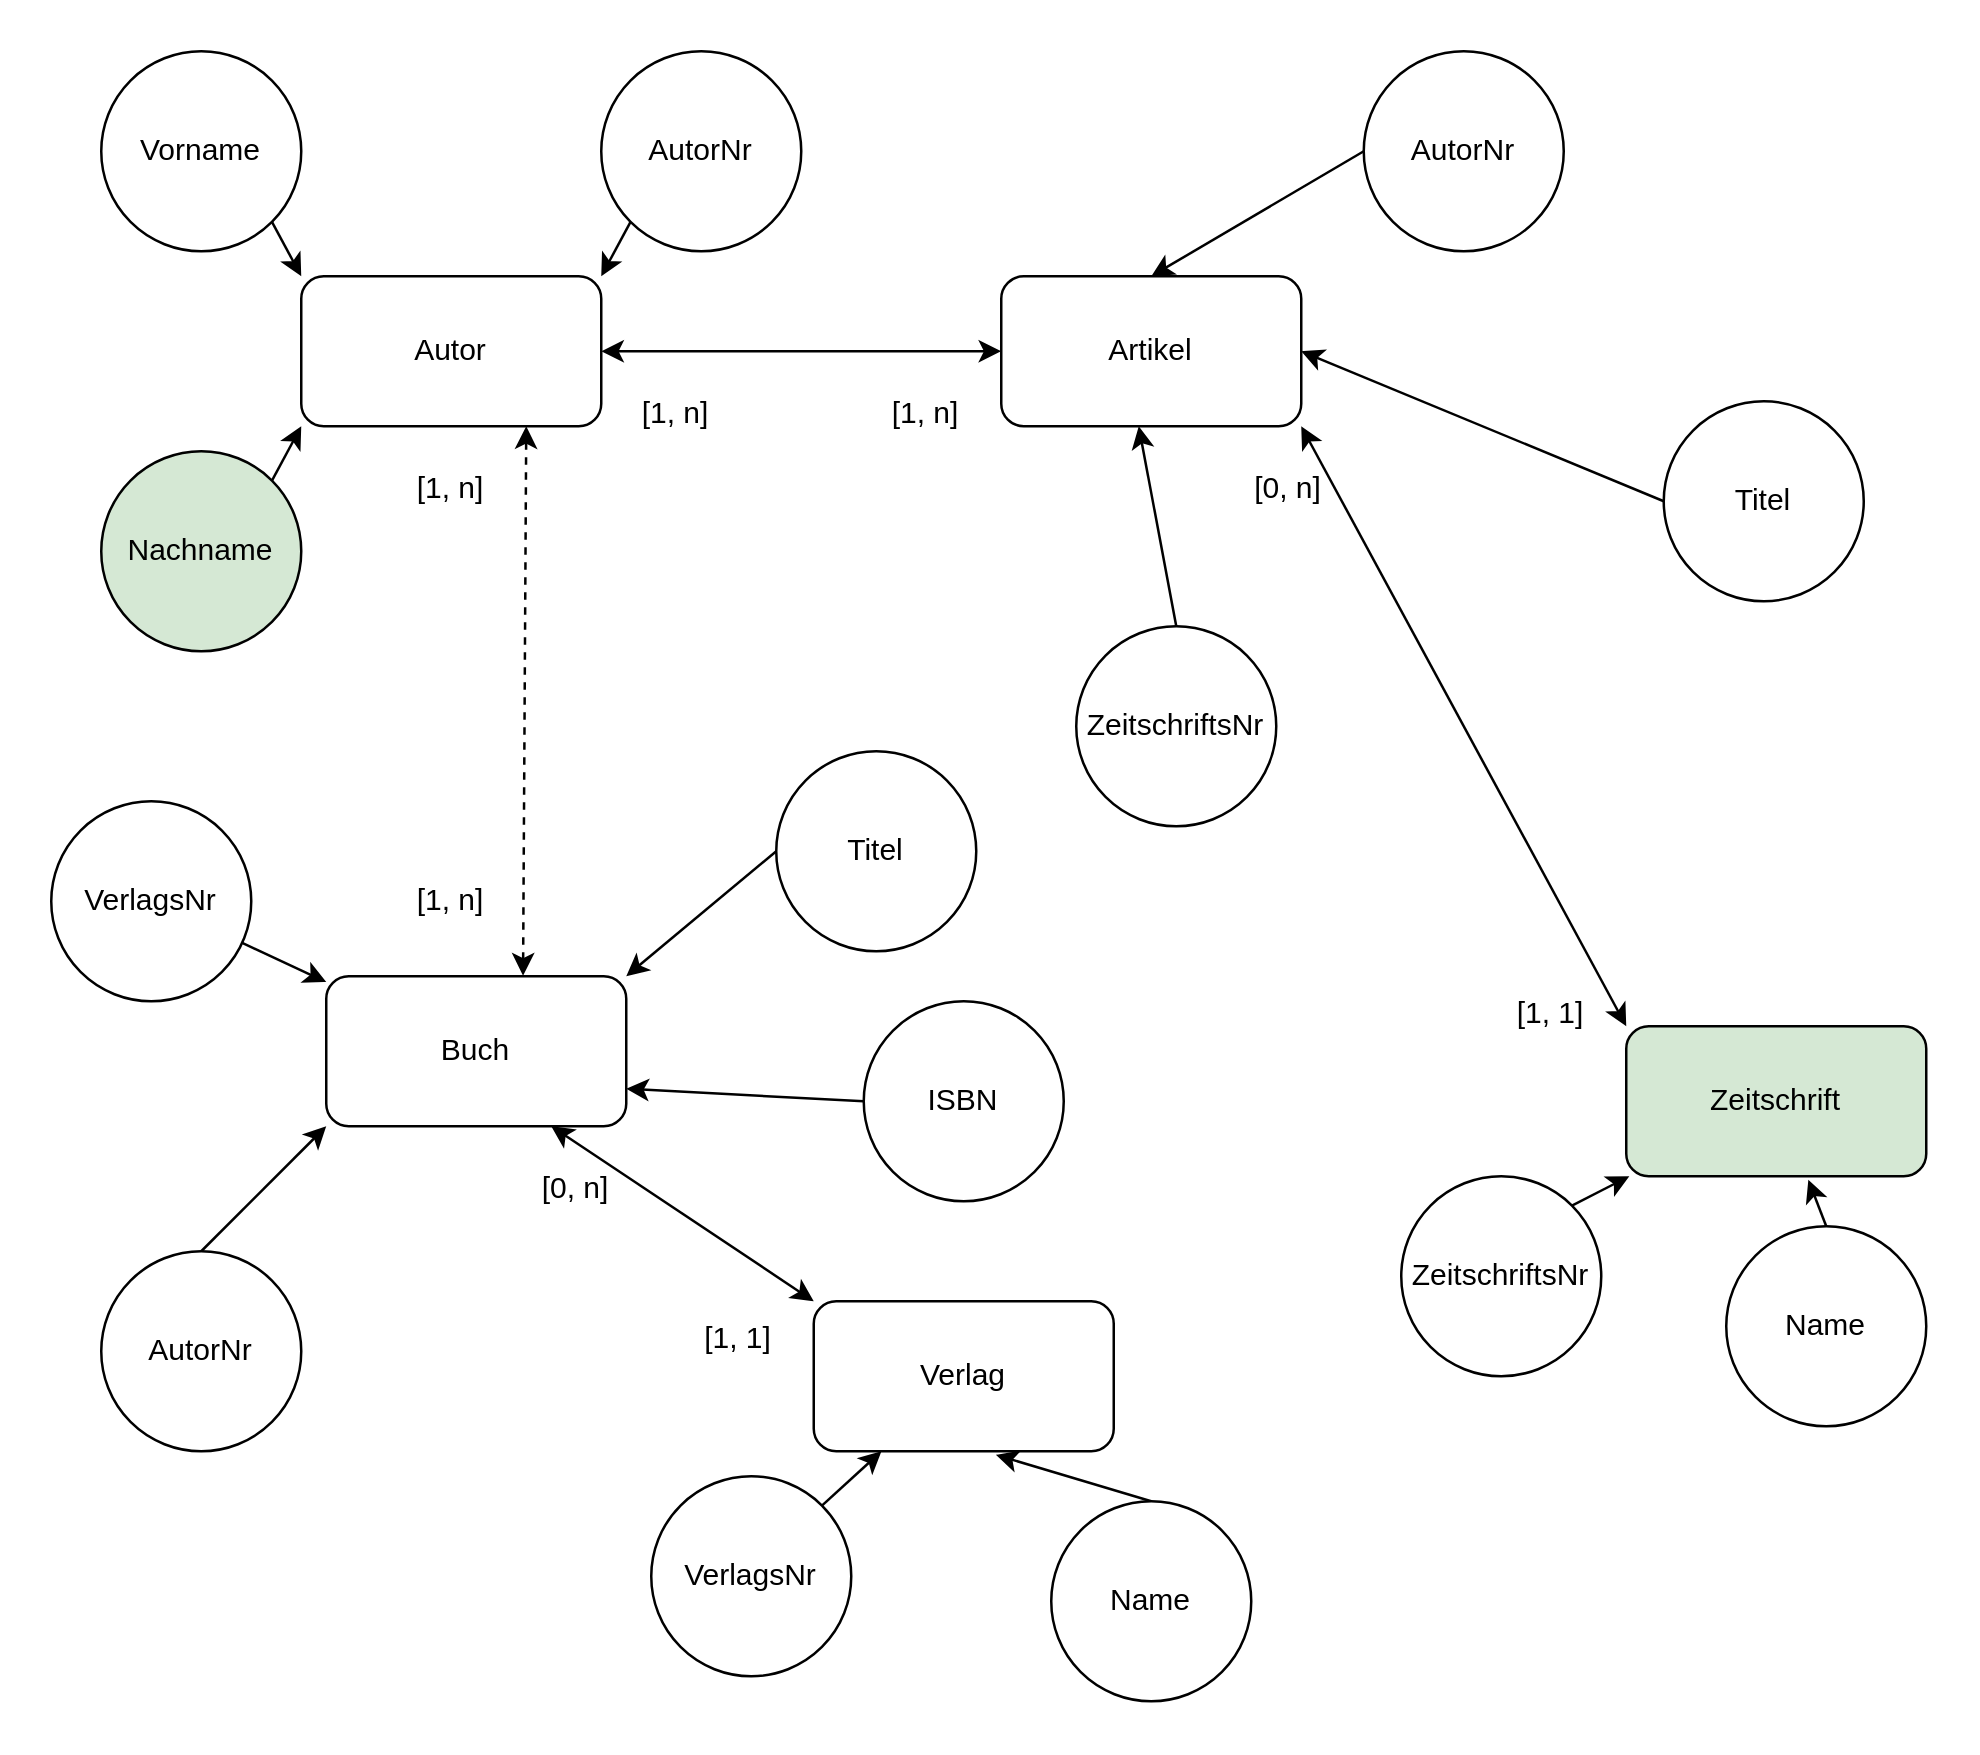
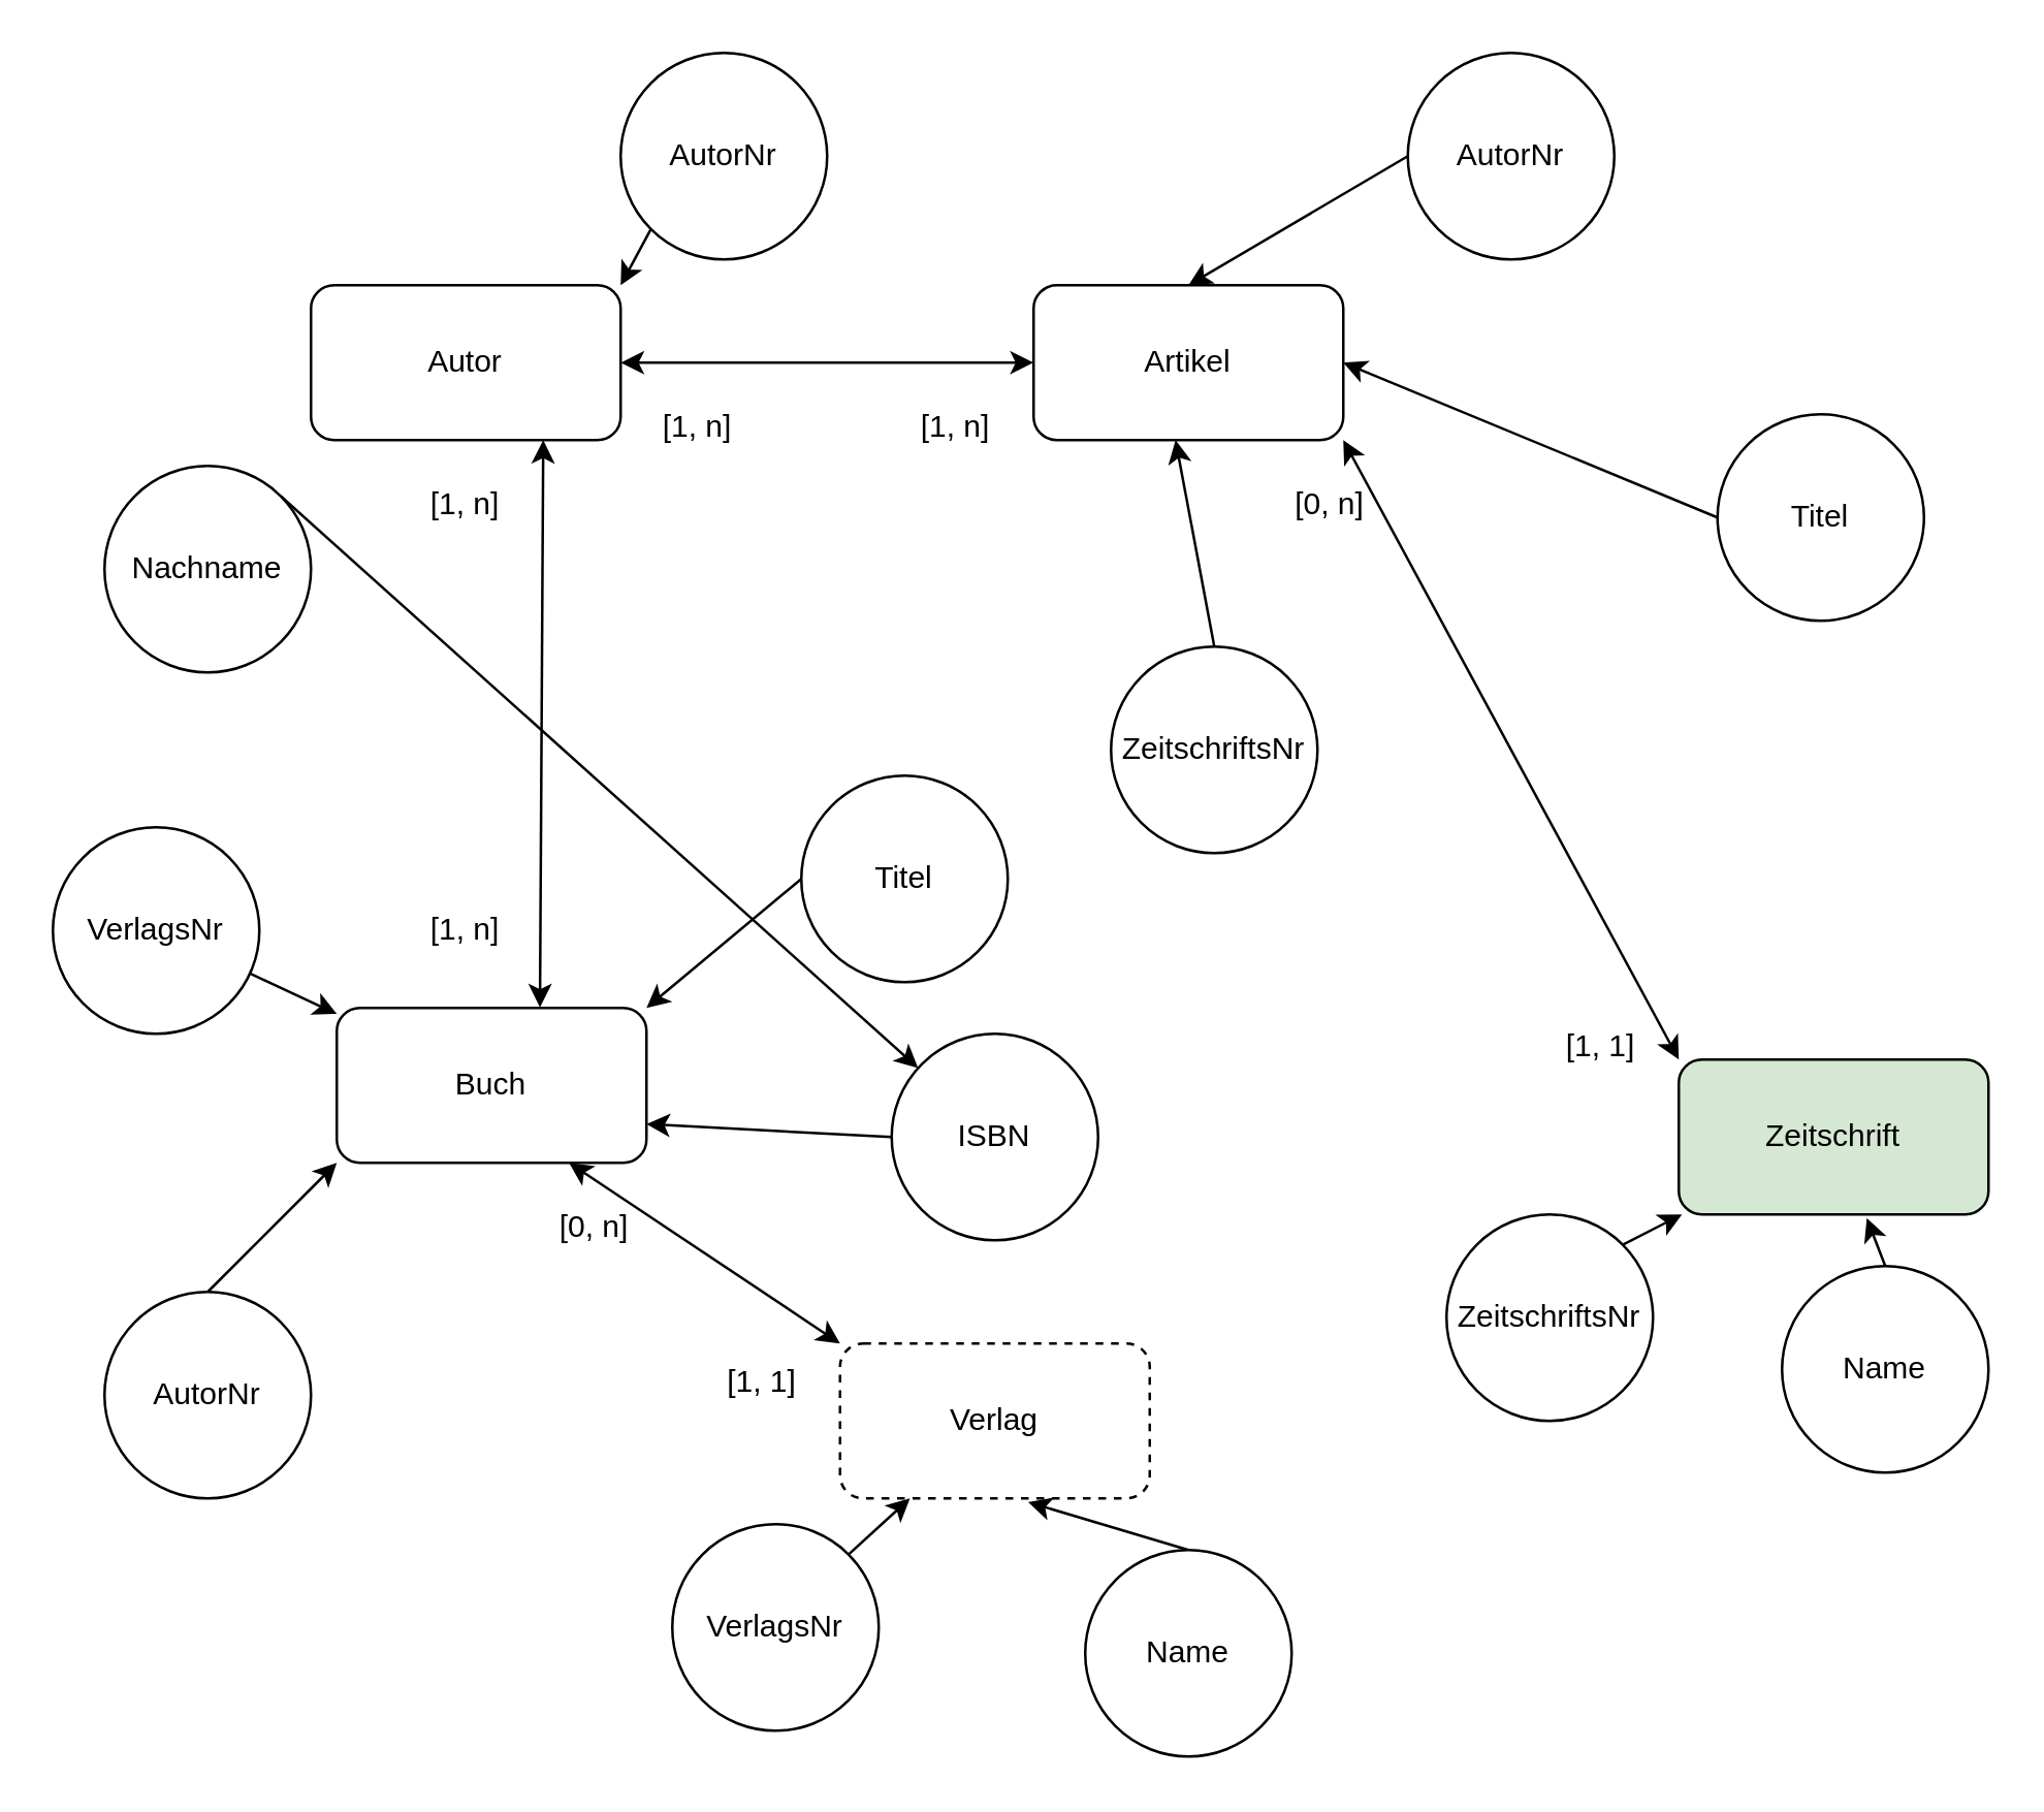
  <mxCell id="0" />
  <mxCell id="1" parent="0" />
  <mxCell id="2" value="Autor" style="rounded=1;whiteSpace=wrap;html=1;" vertex="1" parent="1"><mxGeometry x="120" y="110" width="120" height="60" as="geometry" /></mxCell>
  <mxCell id="3" value="Buch" style="rounded=1;whiteSpace=wrap;html=1;" vertex="1" parent="1"><mxGeometry x="130" y="390" width="120" height="60" as="geometry" /></mxCell>
  <mxCell id="4" value="Artikel" style="rounded=1;whiteSpace=wrap;html=1;" vertex="1" parent="1"><mxGeometry x="400" y="110" width="120" height="60" as="geometry" /></mxCell>
- <mxCell id="5" style="html=1;exitX=1;exitY=1;exitDx=0;exitDy=0;entryX=0;entryY=0;entryDx=0;entryDy=0;" edge="1" parent="1" source="6" target="2"><mxGeometry relative="1" as="geometry" /></mxCell>
- <mxCell id="6" value="Vorname" style="ellipse;whiteSpace=wrap;html=1;aspect=fixed;" vertex="1" parent="1"><mxGeometry x="40" y="20" width="80" height="80" as="geometry" /></mxCell>
- <mxCell id="7" style="edgeStyle=none;html=1;exitX=1;exitY=0;exitDx=0;exitDy=0;entryX=0;entryY=1;entryDx=0;entryDy=0;" edge="1" parent="1" source="8" target="2"><mxGeometry relative="1" as="geometry" /></mxCell>
- <mxCell id="8" value="Nachname" style="ellipse;whiteSpace=wrap;html=1;aspect=fixed;fillColor=#d5e8d4;" vertex="1" parent="1"><mxGeometry x="40" y="180" width="80" height="80" as="geometry" /></mxCell>
+ <mxCell id="7" style="edgeStyle=none;html=1;exitX=1;exitY=0;exitDx=0;exitDy=0;" edge="1" parent="1" source="8" target="12"><mxGeometry relative="1" as="geometry" /></mxCell>
+ <mxCell id="8" value="Nachname" style="ellipse;whiteSpace=wrap;html=1;aspect=fixed;" vertex="1" parent="1"><mxGeometry x="40" y="180" width="80" height="80" as="geometry" /></mxCell>
  <mxCell id="9" style="html=1;exitX=0;exitY=0.5;exitDx=0;exitDy=0;entryX=1;entryY=0;entryDx=0;entryDy=0;" edge="1" parent="1" source="10" target="3"><mxGeometry relative="1" as="geometry" /></mxCell>
  <mxCell id="10" value="Titel" style="ellipse;whiteSpace=wrap;html=1;aspect=fixed;" vertex="1" parent="1"><mxGeometry x="310" y="300" width="80" height="80" as="geometry" /></mxCell>
  <mxCell id="11" style="edgeStyle=none;html=1;exitX=0;exitY=0.5;exitDx=0;exitDy=0;entryX=1;entryY=0.75;entryDx=0;entryDy=0;" edge="1" parent="1" source="12" target="3"><mxGeometry relative="1" as="geometry"><mxPoint x="180" y="460" as="targetPoint" /></mxGeometry></mxCell>
  <mxCell id="12" value="ISBN" style="ellipse;whiteSpace=wrap;html=1;aspect=fixed;" vertex="1" parent="1"><mxGeometry x="345" y="400" width="80" height="80" as="geometry" /></mxCell>
  <mxCell id="13" style="edgeStyle=none;html=1;exitX=0;exitY=0.5;exitDx=0;exitDy=0;entryX=1;entryY=0.5;entryDx=0;entryDy=0;" edge="1" parent="1" source="14" target="4"><mxGeometry relative="1" as="geometry" /></mxCell>
  <mxCell id="14" value="Titel" style="ellipse;whiteSpace=wrap;html=1;aspect=fixed;" vertex="1" parent="1"><mxGeometry x="665" y="160" width="80" height="80" as="geometry" /></mxCell>
  <mxCell id="15" style="edgeStyle=none;html=1;exitX=0.5;exitY=0;exitDx=0;exitDy=0;entryX=0.5;entryY=0;entryDx=0;entryDy=0;" edge="1" parent="1" source="16"><mxGeometry relative="1" as="geometry"><mxPoint x="455" y="170" as="targetPoint" /></mxGeometry></mxCell>
  <mxCell id="16" value="ZeitschriftsNr" style="ellipse;whiteSpace=wrap;html=1;aspect=fixed;" vertex="1" parent="1"><mxGeometry x="430" y="250" width="80" height="80" as="geometry" /></mxCell>
  <mxCell id="17" value="" style="edgeStyle=none;html=1;" edge="1" parent="1" source="18" target="3"><mxGeometry relative="1" as="geometry" /></mxCell>
  <mxCell id="18" value="VerlagsNr" style="ellipse;whiteSpace=wrap;html=1;aspect=fixed;" vertex="1" parent="1"><mxGeometry x="20" y="320" width="80" height="80" as="geometry" /></mxCell>
- <mxCell id="19" value="Verlag" style="rounded=1;whiteSpace=wrap;html=1;" vertex="1" parent="1"><mxGeometry x="325" y="520" width="120" height="60" as="geometry" /></mxCell>
+ <mxCell id="19" value="Verlag" style="rounded=1;whiteSpace=wrap;html=1;dashed=1;" vertex="1" parent="1"><mxGeometry x="325" y="520" width="120" height="60" as="geometry" /></mxCell>
  <mxCell id="20" style="html=1;exitX=1;exitY=0;exitDx=0;exitDy=0;" edge="1" parent="1" source="21" target="19"><mxGeometry relative="1" as="geometry" /></mxCell>
  <mxCell id="21" value="VerlagsNr" style="ellipse;whiteSpace=wrap;html=1;aspect=fixed;" vertex="1" parent="1"><mxGeometry x="260" y="590" width="80" height="80" as="geometry" /></mxCell>
  <mxCell id="22" style="edgeStyle=none;html=1;exitX=0.5;exitY=0;exitDx=0;exitDy=0;entryX=0.607;entryY=1.024;entryDx=0;entryDy=0;entryPerimeter=0;" edge="1" parent="1" source="23" target="19"><mxGeometry relative="1" as="geometry" /></mxCell>
  <mxCell id="23" value="Name" style="ellipse;whiteSpace=wrap;html=1;aspect=fixed;" vertex="1" parent="1"><mxGeometry x="420" y="600" width="80" height="80" as="geometry" /></mxCell>
  <mxCell id="24" value="Zeitschrift" style="rounded=1;whiteSpace=wrap;html=1;fillColor=#d5e8d4;" vertex="1" parent="1"><mxGeometry x="650" y="410" width="120" height="60" as="geometry" /></mxCell>
  <mxCell id="25" style="html=1;exitX=1;exitY=0;exitDx=0;exitDy=0;" edge="1" parent="1" source="26" target="24"><mxGeometry relative="1" as="geometry" /></mxCell>
  <mxCell id="26" value="ZeitschriftsNr" style="ellipse;whiteSpace=wrap;html=1;aspect=fixed;" vertex="1" parent="1"><mxGeometry x="560" y="470" width="80" height="80" as="geometry" /></mxCell>
  <mxCell id="27" style="edgeStyle=none;html=1;exitX=0.5;exitY=0;exitDx=0;exitDy=0;entryX=0.607;entryY=1.024;entryDx=0;entryDy=0;entryPerimeter=0;" edge="1" parent="1" source="28" target="24"><mxGeometry relative="1" as="geometry" /></mxCell>
  <mxCell id="28" value="Name" style="ellipse;whiteSpace=wrap;html=1;aspect=fixed;" vertex="1" parent="1"><mxGeometry x="690" y="490" width="80" height="80" as="geometry" /></mxCell>
- <mxCell id="29" value="" style="endArrow=classic;startArrow=classic;html=1;exitX=0.656;exitY=-0.004;exitDx=0;exitDy=0;exitPerimeter=0;entryX=0.75;entryY=1;entryDx=0;entryDy=0;dashed=1;" edge="1" parent="1" source="3" target="2"><mxGeometry width="50" height="50" relative="1" as="geometry"><mxPoint x="310" y="360" as="sourcePoint" /><mxPoint x="360" y="310" as="targetPoint" /></mxGeometry></mxCell>
+ <mxCell id="29" value="" style="endArrow=classic;startArrow=classic;html=1;exitX=0.656;exitY=-0.004;exitDx=0;exitDy=0;exitPerimeter=0;entryX=0.75;entryY=1;entryDx=0;entryDy=0;" edge="1" parent="1" source="3" target="2"><mxGeometry width="50" height="50" relative="1" as="geometry"><mxPoint x="310" y="360" as="sourcePoint" /><mxPoint x="360" y="310" as="targetPoint" /></mxGeometry></mxCell>
  <mxCell id="30" value="" style="endArrow=classic;startArrow=classic;html=1;entryX=0;entryY=0.5;entryDx=0;entryDy=0;exitX=1;exitY=0.5;exitDx=0;exitDy=0;" edge="1" parent="1" source="2" target="4"><mxGeometry width="50" height="50" relative="1" as="geometry"><mxPoint x="320" y="410" as="sourcePoint" /><mxPoint x="370" y="360" as="targetPoint" /></mxGeometry></mxCell>
  <mxCell id="31" value="" style="endArrow=classic;startArrow=classic;html=1;exitX=0.75;exitY=1;exitDx=0;exitDy=0;entryX=0;entryY=0;entryDx=0;entryDy=0;" edge="1" parent="1" source="3" target="19"><mxGeometry width="50" height="50" relative="1" as="geometry"><mxPoint x="260" y="500" as="sourcePoint" /><mxPoint x="310" y="450" as="targetPoint" /></mxGeometry></mxCell>
  <mxCell id="32" value="" style="endArrow=classic;startArrow=classic;html=1;entryX=0;entryY=0;entryDx=0;entryDy=0;exitX=1;exitY=1;exitDx=0;exitDy=0;" edge="1" parent="1" source="4" target="24"><mxGeometry width="50" height="50" relative="1" as="geometry"><mxPoint x="280" y="490" as="sourcePoint" /><mxPoint x="330" y="440" as="targetPoint" /></mxGeometry></mxCell>
  <mxCell id="33" style="edgeStyle=none;html=1;exitX=0;exitY=1;exitDx=0;exitDy=0;entryX=1;entryY=0;entryDx=0;entryDy=0;" edge="1" parent="1" source="34" target="2"><mxGeometry relative="1" as="geometry" /></mxCell>
  <mxCell id="34" value="AutorNr" style="ellipse;whiteSpace=wrap;html=1;aspect=fixed;" vertex="1" parent="1"><mxGeometry x="240" y="20" width="80" height="80" as="geometry" /></mxCell>
  <mxCell id="35" style="edgeStyle=none;html=1;exitX=0.5;exitY=0;exitDx=0;exitDy=0;entryX=0;entryY=1;entryDx=0;entryDy=0;" edge="1" parent="1" source="36" target="3"><mxGeometry relative="1" as="geometry" /></mxCell>
  <mxCell id="36" value="AutorNr" style="ellipse;whiteSpace=wrap;html=1;aspect=fixed;" vertex="1" parent="1"><mxGeometry x="40" y="500" width="80" height="80" as="geometry" /></mxCell>
  <mxCell id="37" style="edgeStyle=none;html=1;exitX=0;exitY=0.5;exitDx=0;exitDy=0;entryX=0.5;entryY=0;entryDx=0;entryDy=0;" edge="1" parent="1" source="38" target="4"><mxGeometry relative="1" as="geometry" /></mxCell>
  <mxCell id="38" value="AutorNr" style="ellipse;whiteSpace=wrap;html=1;aspect=fixed;" vertex="1" parent="1"><mxGeometry x="545" y="20" width="80" height="80" as="geometry" /></mxCell>
  <mxCell id="39" value="[1, n]" style="text;html=1;strokeColor=none;fillColor=none;align=center;verticalAlign=middle;whiteSpace=wrap;rounded=0;" vertex="1" parent="1"><mxGeometry x="240" y="150" width="60" height="30" as="geometry" /></mxCell>
  <mxCell id="40" value="[1, n]" style="text;html=1;strokeColor=none;fillColor=none;align=center;verticalAlign=middle;whiteSpace=wrap;rounded=0;" vertex="1" parent="1"><mxGeometry x="150" y="345" width="60" height="30" as="geometry" /></mxCell>
  <mxCell id="41" value="[1, n]" style="text;html=1;strokeColor=none;fillColor=none;align=center;verticalAlign=middle;whiteSpace=wrap;rounded=0;" vertex="1" parent="1"><mxGeometry x="150" y="180" width="60" height="30" as="geometry" /></mxCell>
  <mxCell id="42" value="[1, 1]" style="text;html=1;strokeColor=none;fillColor=none;align=center;verticalAlign=middle;whiteSpace=wrap;rounded=0;" vertex="1" parent="1"><mxGeometry x="590" y="390" width="60" height="30" as="geometry" /></mxCell>
  <mxCell id="43" value="[0, n]" style="text;html=1;strokeColor=none;fillColor=none;align=center;verticalAlign=middle;whiteSpace=wrap;rounded=0;" vertex="1" parent="1"><mxGeometry x="485" y="180" width="60" height="30" as="geometry" /></mxCell>
  <mxCell id="44" value="[1, 1]" style="text;html=1;strokeColor=none;fillColor=none;align=center;verticalAlign=middle;whiteSpace=wrap;rounded=0;" vertex="1" parent="1"><mxGeometry x="265" y="520" width="60" height="30" as="geometry" /></mxCell>
  <mxCell id="45" value="[0, n]" style="text;html=1;strokeColor=none;fillColor=none;align=center;verticalAlign=middle;whiteSpace=wrap;rounded=0;" vertex="1" parent="1"><mxGeometry x="200" y="460" width="60" height="30" as="geometry" /></mxCell>
  <mxCell id="46" value="[1, n]" style="text;html=1;strokeColor=none;fillColor=none;align=center;verticalAlign=middle;whiteSpace=wrap;rounded=0;" vertex="1" parent="1"><mxGeometry x="340" y="150" width="60" height="30" as="geometry" /></mxCell>
